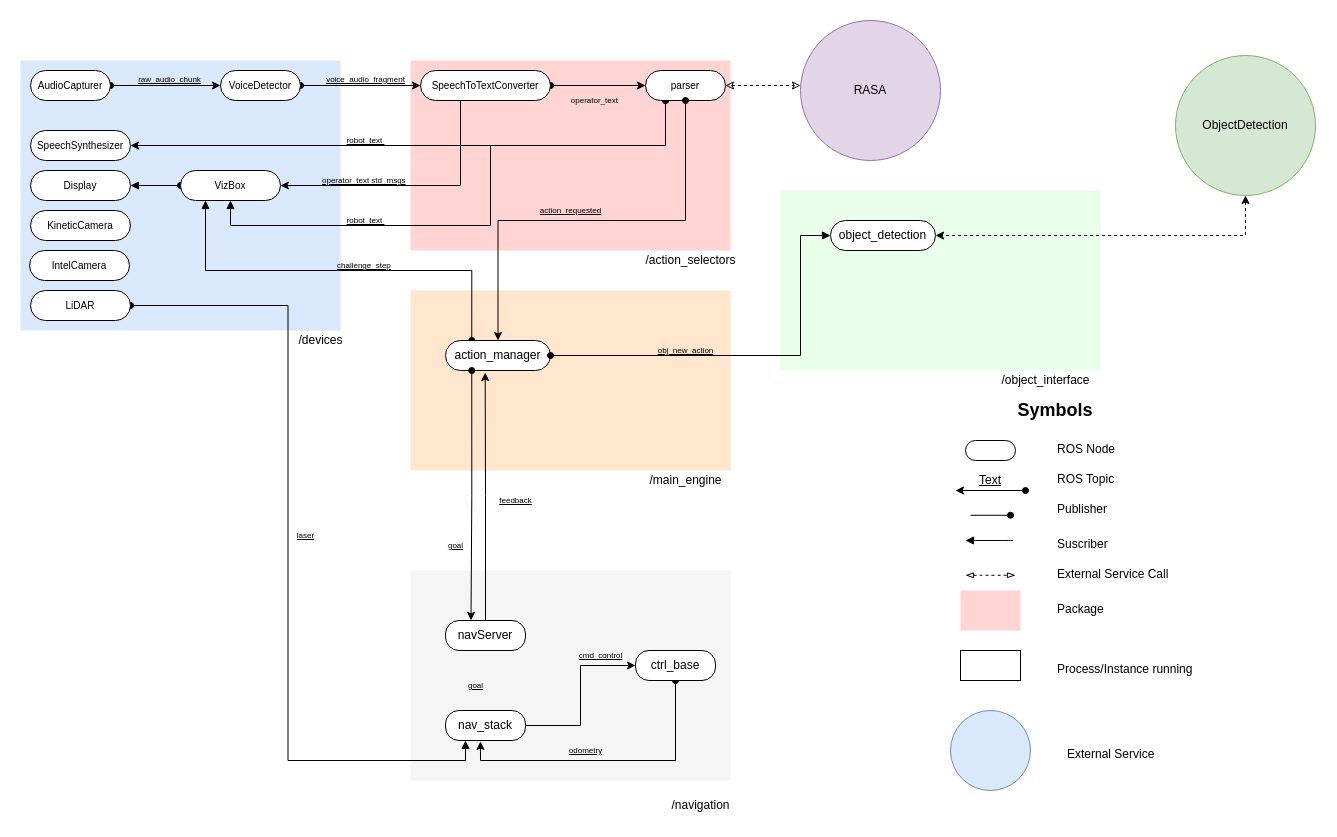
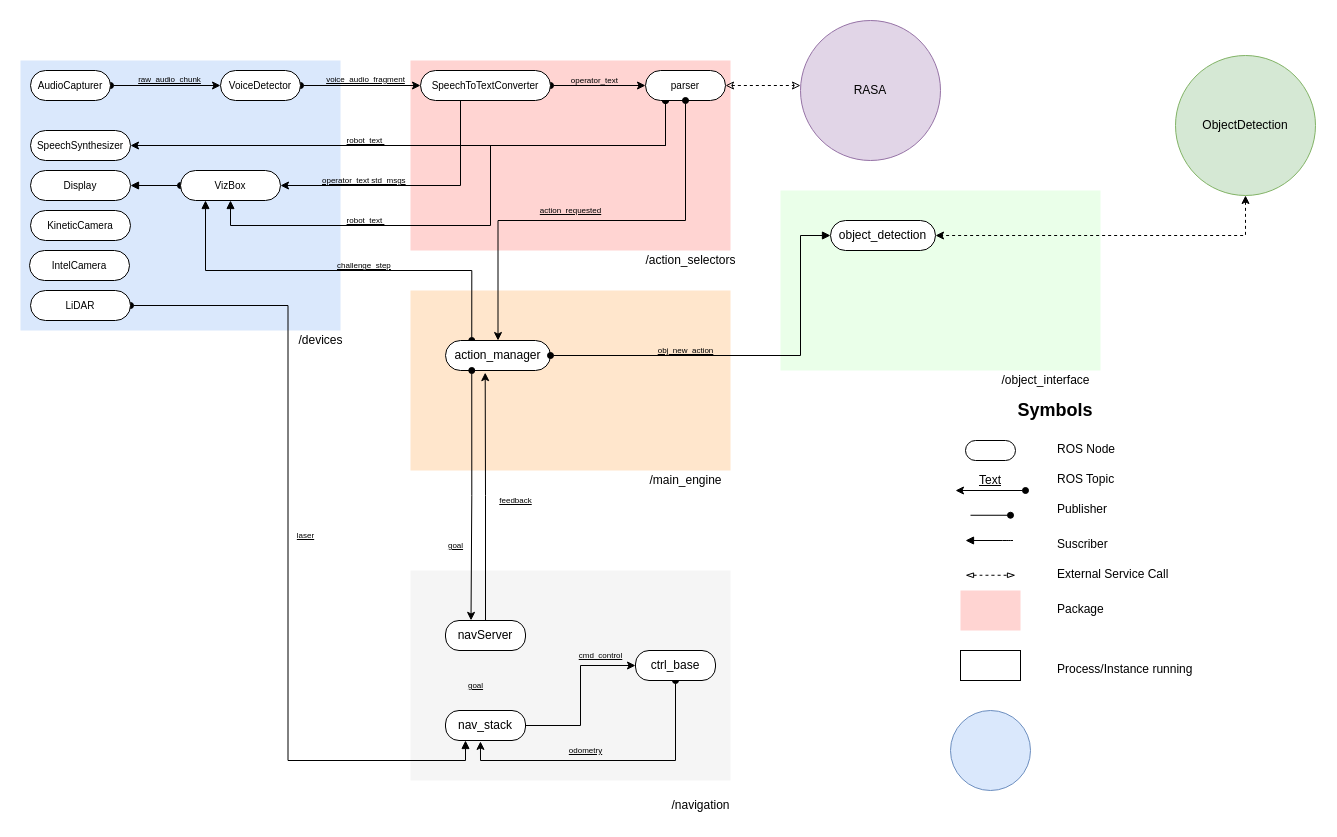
  <mxCell id="0" />
  <mxCell id="1" parent="0" />
  <mxCell id="2" value="&lt;h2&gt;Symbols&lt;/h2&gt;" style="text;html=1;strokeColor=none;fillColor=none;align=center;verticalAlign=middle;whiteSpace=wrap;rounded=0;" parent="1" vertex="1"><mxGeometry x="1035" y="400" width="40" height="20" as="geometry" /></mxCell>
  <mxCell id="3" value="" style="rounded=1;whiteSpace=wrap;html=1;arcSize=50;" parent="1" vertex="1"><mxGeometry x="965" y="440" width="50" height="20" as="geometry" /></mxCell>
  <mxCell id="4" value="ROS Node" style="text;html=1;" parent="1" vertex="1"><mxGeometry x="1055" y="435" width="80" height="30" as="geometry" /></mxCell>
  <mxCell id="5" value="&lt;u&gt;Text&lt;/u&gt;" style="text;html=1;strokeColor=none;fillColor=none;align=center;verticalAlign=middle;whiteSpace=wrap;rounded=0;" parent="1" vertex="1"><mxGeometry x="970" y="470" width="40" height="20" as="geometry" /></mxCell>
  <mxCell id="6" value="ROS Topic" style="text;html=1;" parent="1" vertex="1"><mxGeometry x="1055" y="465" width="80" height="30" as="geometry" /></mxCell>
  <mxCell id="7" value="" style="endArrow=oval;startArrow=classic;html=1;endFill=1;" parent="1" edge="1"><mxGeometry width="50" height="50" relative="1" as="geometry"><mxPoint x="955" y="490" as="sourcePoint" /><mxPoint x="1025" y="490" as="targetPoint" /></mxGeometry></mxCell>
  <mxCell id="8" value="" style="endArrow=oval;html=1;strokeColor=#000000;endFill=1;" parent="1" edge="1"><mxGeometry width="50" height="50" relative="1" as="geometry"><mxPoint x="970" y="514.76" as="sourcePoint" /><mxPoint x="1010" y="514.76" as="targetPoint" /></mxGeometry></mxCell>
  <mxCell id="9" value="Publisher" style="text;html=1;" parent="1" vertex="1"><mxGeometry x="1055" y="495" width="80" height="30" as="geometry" /></mxCell>
  <mxCell id="10" value="" style="endArrow=block;html=1;strokeColor=#000000;endFill=1;" parent="1" edge="1"><mxGeometry width="50" height="50" relative="1" as="geometry"><mxPoint x="1012.5" y="540" as="sourcePoint" /><mxPoint x="965" y="540" as="targetPoint" /><Array as="points"><mxPoint x="1007.5" y="540" /></Array></mxGeometry></mxCell>
  <mxCell id="11" value="Suscriber" style="text;html=1;" parent="1" vertex="1"><mxGeometry x="1055" y="530" width="80" height="30" as="geometry" /></mxCell>
  <mxCell id="12" value="" style="endArrow=blockThin;startArrow=blockThin;html=1;dashed=1;strokeColor=#000000;endFill=0;startFill=0;" parent="1" edge="1"><mxGeometry width="50" height="50" relative="1" as="geometry"><mxPoint x="965" y="574.76" as="sourcePoint" /><mxPoint x="1015" y="574.76" as="targetPoint" /><Array as="points"><mxPoint x="985" y="574.76" /></Array></mxGeometry></mxCell>
  <mxCell id="13" value="External Service Call" style="text;html=1;" parent="1" vertex="1"><mxGeometry x="1055" y="560" width="120" height="30" as="geometry" /></mxCell>
  <mxCell id="14" value="" style="rounded=0;whiteSpace=wrap;html=1;fillColor=#FFD4D2;strokeColor=none;" parent="1" vertex="1"><mxGeometry x="960" y="590" width="60" height="40" as="geometry" /></mxCell>
  <mxCell id="15" value="Package" style="text;html=1;" parent="1" vertex="1"><mxGeometry x="1055" y="595" width="120" height="30" as="geometry" /></mxCell>
  <mxCell id="16" value="" style="rounded=0;whiteSpace=wrap;html=1;" parent="1" vertex="1"><mxGeometry x="960" y="650" width="60" height="30" as="geometry" /></mxCell>
  <mxCell id="17" value="Process/Instance running" style="text;html=1;" parent="1" vertex="1"><mxGeometry x="1055" y="655" width="140" height="20" as="geometry" /></mxCell>
  <mxCell id="18" value="" style="rounded=0;whiteSpace=wrap;html=1;fillColor=#FFD4D2;strokeColor=none;" parent="1" vertex="1"><mxGeometry x="410" y="60" width="320" height="190" as="geometry" /></mxCell>
  <mxCell id="19" value="" style="rounded=0;whiteSpace=wrap;html=1;fillColor=#dae8fc;strokeColor=none;" parent="1" vertex="1"><mxGeometry x="20" y="60" width="320" height="270" as="geometry" /></mxCell>
  <mxCell id="20" value="/devices" style="text;html=1;align=center;verticalAlign=middle;resizable=0;points=[];autosize=1;" parent="1" vertex="1"><mxGeometry x="290" y="330" width="60" height="20" as="geometry" /></mxCell>
  <mxCell id="21" value="/action_selectors" style="text;html=1;align=center;verticalAlign=middle;resizable=0;points=[];autosize=1;" parent="1" vertex="1"><mxGeometry x="635" y="250" width="110" height="20" as="geometry" /></mxCell>
  <mxCell id="22" value="&lt;span style=&quot;font-size: 7px&quot;&gt;&lt;u&gt;&lt;br&gt;&lt;/u&gt;&lt;/span&gt;" style="edgeStyle=orthogonalEdgeStyle;rounded=0;orthogonalLoop=1;jettySize=auto;html=1;entryX=0;entryY=0.5;entryDx=0;entryDy=0;startArrow=oval;startFill=1;exitX=1;exitY=0.5;exitDx=0;exitDy=0;" parent="1" source="23" target="25" edge="1"><mxGeometry relative="1" as="geometry"><mxPoint x="120" y="85" as="sourcePoint" /></mxGeometry></mxCell>
  <mxCell id="23" value="&lt;font style=&quot;font-size: 10px&quot;&gt;AudioCapturer&lt;/font&gt;" style="rounded=1;whiteSpace=wrap;html=1;arcSize=50;" parent="1" vertex="1"><mxGeometry x="30" y="70" width="80" height="30" as="geometry" /></mxCell>
  <mxCell id="24" style="edgeStyle=orthogonalEdgeStyle;rounded=0;orthogonalLoop=1;jettySize=auto;html=1;exitX=1;exitY=0.5;exitDx=0;exitDy=0;entryX=0;entryY=0.5;entryDx=0;entryDy=0;startArrow=oval;startFill=1;fontSize=8;" parent="1" source="25" target="29" edge="1"><mxGeometry relative="1" as="geometry" /></mxCell>
  <mxCell id="25" value="&lt;font style=&quot;font-size: 10px&quot;&gt;VoiceDetector&lt;/font&gt;" style="rounded=1;whiteSpace=wrap;html=1;arcSize=50;" parent="1" vertex="1"><mxGeometry x="220" y="70" width="80" height="30" as="geometry" /></mxCell>
  <mxCell id="26" value="&lt;u&gt;raw_audio_chunk&lt;/u&gt;" style="text;html=1;align=center;verticalAlign=middle;resizable=0;points=[];autosize=1;fontSize=8;" parent="1" vertex="1"><mxGeometry x="129" y="69" width="80" height="20" as="geometry" /></mxCell>
  <mxCell id="27" style="edgeStyle=orthogonalEdgeStyle;rounded=0;orthogonalLoop=1;jettySize=auto;html=1;exitX=1;exitY=0.5;exitDx=0;exitDy=0;entryX=0;entryY=0.5;entryDx=0;entryDy=0;startArrow=oval;startFill=1;fontSize=8;" parent="1" source="29" target="35" edge="1"><mxGeometry relative="1" as="geometry" /></mxCell>
  <mxCell id="28" style="edgeStyle=orthogonalEdgeStyle;rounded=0;orthogonalLoop=1;jettySize=auto;html=1;exitX=0.5;exitY=1;exitDx=0;exitDy=0;entryX=1;entryY=0.5;entryDx=0;entryDy=0;" parent="1" source="29" target="67" edge="1"><mxGeometry relative="1" as="geometry"><Array as="points"><mxPoint x="460" y="100" /><mxPoint x="460" y="185" /></Array></mxGeometry></mxCell>
  <mxCell id="29" value="&lt;font style=&quot;font-size: 10px&quot;&gt;SpeechToTextConverter&lt;/font&gt;" style="rounded=1;whiteSpace=wrap;html=1;arcSize=50;" parent="1" vertex="1"><mxGeometry x="420" y="70" width="130" height="30" as="geometry" /></mxCell>
  <mxCell id="30" value="&lt;u&gt;voice_audio_fragment&lt;/u&gt;" style="text;html=1;align=center;verticalAlign=middle;resizable=0;points=[];autosize=1;fontSize=8;" parent="1" vertex="1"><mxGeometry x="320" y="69" width="90" height="20" as="geometry" /></mxCell>
  <mxCell id="31" style="edgeStyle=orthogonalEdgeStyle;rounded=0;orthogonalLoop=1;jettySize=auto;html=1;exitX=1;exitY=0.5;exitDx=0;exitDy=0;dashed=1;startArrow=classic;startFill=0;endArrow=classic;endFill=0;" parent="1" source="35" edge="1"><mxGeometry relative="1" as="geometry"><mxPoint x="800" y="85" as="targetPoint" /></mxGeometry></mxCell>
  <mxCell id="32" style="edgeStyle=orthogonalEdgeStyle;rounded=0;orthogonalLoop=1;jettySize=auto;html=1;exitX=0.25;exitY=1;exitDx=0;exitDy=0;entryX=1;entryY=0.5;entryDx=0;entryDy=0;startArrow=oval;startFill=1;endArrow=classic;endFill=1;" parent="1" source="35" target="46" edge="1"><mxGeometry relative="1" as="geometry"><Array as="points"><mxPoint x="665" y="145" /></Array></mxGeometry></mxCell>
  <mxCell id="33" value="&lt;br&gt;" style="text;html=1;align=center;verticalAlign=middle;resizable=0;points=[];labelBackgroundColor=#ffffff;" parent="32" vertex="1" connectable="0"><mxGeometry x="0.517" y="2" relative="1" as="geometry"><mxPoint as="offset" /></mxGeometry></mxCell>
  <mxCell id="34" style="edgeStyle=orthogonalEdgeStyle;rounded=0;orthogonalLoop=1;jettySize=auto;html=1;exitX=0.25;exitY=1;exitDx=0;exitDy=0;entryX=0.5;entryY=1;entryDx=0;entryDy=0;startArrow=oval;startFill=1;endArrow=block;endFill=1;" parent="1" source="35" target="67" edge="1"><mxGeometry relative="1" as="geometry"><mxPoint x="665" y="105" as="sourcePoint" /><mxPoint x="230" y="205" as="targetPoint" /><Array as="points"><mxPoint x="665" y="145" /><mxPoint x="490" y="145" /><mxPoint x="490" y="225" /><mxPoint x="230" y="225" /></Array></mxGeometry></mxCell>
  <mxCell id="35" value="&lt;font style=&quot;font-size: 10px&quot;&gt;parser&lt;/font&gt;" style="rounded=1;whiteSpace=wrap;html=1;arcSize=50;" parent="1" vertex="1"><mxGeometry x="645" y="70" width="80" height="30" as="geometry" /></mxCell>
- <mxCell id="36" value="&lt;span style=&quot;text-align: left&quot;&gt;operator_text&amp;nbsp;&lt;/span&gt;" style="text;html=1;align=center;verticalAlign=middle;resizable=0;points=[];autosize=1;fontSize=8;" parent="1" vertex="1"><mxGeometry x="565" y="90" width="60" height="20" as="geometry" /></mxCell>
+ <mxCell id="36" value="&lt;span style=&quot;text-align: left&quot;&gt;operator_text&amp;nbsp;&lt;/span&gt;" style="text;html=1;align=center;verticalAlign=middle;resizable=0;points=[];autosize=1;fontSize=8;" parent="1" vertex="1"><mxGeometry x="565" y="70" width="60" height="20" as="geometry" /></mxCell>
  <mxCell id="37" value="" style="ellipse;whiteSpace=wrap;html=1;aspect=fixed;fillColor=#dae8fc;strokeColor=#6c8ebf;" parent="1" vertex="1"><mxGeometry x="950" y="710" width="80" height="80" as="geometry" /></mxCell>
- <mxCell id="38" value="External Service" style="text;html=1;" parent="1" vertex="1"><mxGeometry x="1065" y="740" width="140" height="20" as="geometry" /></mxCell>
  <mxCell id="39" value="" style="rounded=0;whiteSpace=wrap;html=1;fillColor=#FFE6CC;strokeColor=none;" parent="1" vertex="1"><mxGeometry x="410" y="290" width="320" height="180" as="geometry" /></mxCell>
  <mxCell id="40" value="/main_engine" style="text;html=1;align=center;verticalAlign=middle;resizable=0;points=[];autosize=1;" parent="1" vertex="1"><mxGeometry x="640" y="470" width="90" height="20" as="geometry" /></mxCell>
  <mxCell id="41" style="edgeStyle=orthogonalEdgeStyle;rounded=0;orthogonalLoop=1;jettySize=auto;html=1;exitX=0.25;exitY=0;exitDx=0;exitDy=0;entryX=0.25;entryY=1;entryDx=0;entryDy=0;startArrow=oval;startFill=1;endArrow=block;endFill=1;" parent="1" source="42" target="67" edge="1"><mxGeometry relative="1" as="geometry" /></mxCell>
  <mxCell id="42" value="action_manager" style="rounded=1;whiteSpace=wrap;html=1;arcSize=50;" parent="1" vertex="1"><mxGeometry x="445" y="340" width="105" height="30" as="geometry" /></mxCell>
  <mxCell id="43" value="&lt;u&gt;action_requested&lt;/u&gt;" style="text;html=1;align=center;verticalAlign=middle;resizable=0;points=[];autosize=1;fontSize=8;" parent="1" vertex="1"><mxGeometry x="530" y="200" width="80" height="20" as="geometry" /></mxCell>
  <mxCell id="44" style="edgeStyle=orthogonalEdgeStyle;rounded=0;orthogonalLoop=1;jettySize=auto;html=1;exitX=0.5;exitY=1;exitDx=0;exitDy=0;entryX=0.5;entryY=0;entryDx=0;entryDy=0;startArrow=oval;startFill=1;" parent="1" source="35" target="42" edge="1"><mxGeometry relative="1" as="geometry"><mxPoint x="485" y="270" as="targetPoint" /></mxGeometry></mxCell>
  <mxCell id="45" value="RASA" style="ellipse;whiteSpace=wrap;html=1;aspect=fixed;fillColor=#e1d5e7;strokeColor=#9673a6;" parent="1" vertex="1"><mxGeometry x="800" y="20" width="140" height="140" as="geometry" /></mxCell>
  <mxCell id="46" value="&lt;font style=&quot;font-size: 10px&quot;&gt;SpeechSynthesizer&lt;/font&gt;" style="rounded=1;whiteSpace=wrap;html=1;arcSize=50;" parent="1" vertex="1"><mxGeometry x="30" y="130" width="100" height="30" as="geometry" /></mxCell>
  <mxCell id="47" value="&lt;u&gt;robot_text&amp;nbsp;&lt;/u&gt;" style="text;html=1;align=center;verticalAlign=middle;resizable=0;points=[];autosize=1;fontSize=8;" parent="1" vertex="1"><mxGeometry x="340" y="130" width="50" height="20" as="geometry" /></mxCell>
  <mxCell id="48" value="&lt;span style=&quot;font-size: 10px&quot;&gt;IntelCamera&lt;/span&gt;" style="rounded=1;whiteSpace=wrap;html=1;arcSize=50;" parent="1" vertex="1"><mxGeometry x="29" y="250" width="100" height="30" as="geometry" /></mxCell>
  <mxCell id="49" value="&lt;span style=&quot;font-size: 10px&quot;&gt;KineticCamera&lt;/span&gt;" style="rounded=1;whiteSpace=wrap;html=1;arcSize=50;" parent="1" vertex="1"><mxGeometry x="30" y="210" width="100" height="30" as="geometry" /></mxCell>
  <mxCell id="50" value="" style="rounded=0;whiteSpace=wrap;html=1;fillColor=#f5f5f5;strokeColor=none;fontColor=#333333;" parent="1" vertex="1"><mxGeometry x="410" y="570" width="320" height="210" as="geometry" /></mxCell>
  <mxCell id="51" value="/navigation" style="text;html=1;align=center;verticalAlign=middle;resizable=0;points=[];autosize=1;" parent="1" vertex="1"><mxGeometry x="665" y="795" width="70" height="20" as="geometry" /></mxCell>
  <mxCell id="52" style="edgeStyle=orthogonalEdgeStyle;rounded=0;orthogonalLoop=1;jettySize=auto;html=1;exitX=1;exitY=0.5;exitDx=0;exitDy=0;entryX=0;entryY=0.5;entryDx=0;entryDy=0;" parent="1" source="53" target="55" edge="1"><mxGeometry relative="1" as="geometry" /></mxCell>
  <mxCell id="53" value="nav_stack" style="rounded=1;whiteSpace=wrap;html=1;arcSize=45;" parent="1" vertex="1"><mxGeometry x="445" y="710" width="80" height="30" as="geometry" /></mxCell>
  <mxCell id="54" style="edgeStyle=orthogonalEdgeStyle;rounded=0;orthogonalLoop=1;jettySize=auto;html=1;exitX=0.5;exitY=1;exitDx=0;exitDy=0;entryX=0.437;entryY=1.03;entryDx=0;entryDy=0;entryPerimeter=0;startArrow=oval;startFill=1;" parent="1" source="55" target="53" edge="1"><mxGeometry relative="1" as="geometry" /></mxCell>
  <mxCell id="55" value="ctrl_base" style="rounded=1;whiteSpace=wrap;html=1;arcSize=45;" parent="1" vertex="1"><mxGeometry x="635" y="650" width="80" height="30" as="geometry" /></mxCell>
  <mxCell id="56" value="&lt;u&gt;cmd_control&lt;br&gt;&lt;/u&gt;" style="text;html=1;align=center;verticalAlign=middle;resizable=0;points=[];autosize=1;fontSize=8;" parent="1" vertex="1"><mxGeometry x="570" y="645" width="60" height="20" as="geometry" /></mxCell>
  <mxCell id="57" value="&lt;u&gt;goal&lt;/u&gt;" style="text;html=1;align=center;verticalAlign=middle;resizable=0;points=[];autosize=1;fontSize=8;" parent="1" vertex="1"><mxGeometry x="440" y="540" width="30" height="10" as="geometry" /></mxCell>
  <mxCell id="58" value="&lt;u&gt;feedback&lt;/u&gt;" style="text;html=1;align=center;verticalAlign=middle;resizable=0;points=[];autosize=1;fontSize=8;" parent="1" vertex="1"><mxGeometry x="490" y="495" width="50" height="10" as="geometry" /></mxCell>
  <mxCell id="59" style="edgeStyle=orthogonalEdgeStyle;rounded=0;orthogonalLoop=1;jettySize=auto;html=1;exitX=0.5;exitY=0;exitDx=0;exitDy=0;entryX=0.378;entryY=1.07;entryDx=0;entryDy=0;entryPerimeter=0;" edge="1" parent="1" source="60" target="42"><mxGeometry relative="1" as="geometry" /></mxCell>
  <mxCell id="60" value="navServer" style="rounded=1;whiteSpace=wrap;html=1;arcSize=45;" parent="1" vertex="1"><mxGeometry x="445" y="620" width="80" height="30" as="geometry" /></mxCell>
  <mxCell id="61" style="edgeStyle=orthogonalEdgeStyle;rounded=0;orthogonalLoop=1;jettySize=auto;html=1;exitX=0.25;exitY=1;exitDx=0;exitDy=0;entryX=0.319;entryY=-0.004;entryDx=0;entryDy=0;entryPerimeter=0;startArrow=oval;startFill=1;" parent="1" source="42" target="60" edge="1"><mxGeometry relative="1" as="geometry"><Array as="points"><mxPoint x="471" y="495" /><mxPoint x="471" y="495" /></Array></mxGeometry></mxCell>
  <mxCell id="62" value="&lt;u&gt;odometry&lt;br&gt;&lt;/u&gt;" style="text;html=1;align=center;verticalAlign=middle;resizable=0;points=[];autosize=1;fontSize=8;" parent="1" vertex="1"><mxGeometry x="560" y="740" width="50" height="20" as="geometry" /></mxCell>
  <mxCell id="63" value="&lt;u&gt;goal&lt;br&gt;&lt;/u&gt;" style="text;html=1;align=center;verticalAlign=middle;resizable=0;points=[];autosize=1;fontSize=8;" parent="1" vertex="1"><mxGeometry x="460" y="675" width="30" height="20" as="geometry" /></mxCell>
  <mxCell id="64" value="ObjectDetection" style="ellipse;whiteSpace=wrap;html=1;aspect=fixed;fillColor=#d5e8d4;strokeColor=#82b366;" parent="1" vertex="1"><mxGeometry x="1175" y="55" width="140" height="140" as="geometry" /></mxCell>
  <mxCell id="65" value="&lt;span style=&quot;font-size: 10px&quot;&gt;Display&lt;/span&gt;" style="rounded=1;whiteSpace=wrap;html=1;arcSize=50;" parent="1" vertex="1"><mxGeometry x="30" y="170" width="100" height="30" as="geometry" /></mxCell>
  <mxCell id="66" style="edgeStyle=orthogonalEdgeStyle;rounded=0;orthogonalLoop=1;jettySize=auto;html=1;exitX=0;exitY=0.5;exitDx=0;exitDy=0;entryX=1;entryY=0.5;entryDx=0;entryDy=0;startArrow=oval;startFill=1;endArrow=block;endFill=1;" parent="1" source="67" target="65" edge="1"><mxGeometry relative="1" as="geometry" /></mxCell>
  <mxCell id="67" value="&lt;span style=&quot;font-size: 10px&quot;&gt;VizBox&lt;/span&gt;" style="rounded=1;whiteSpace=wrap;html=1;arcSize=50;" parent="1" vertex="1"><mxGeometry x="180" y="170" width="100" height="30" as="geometry" /></mxCell>
  <mxCell id="68" value="&lt;font style=&quot;font-size: 8px&quot;&gt;&lt;u&gt;operator_text std_msgs&lt;br&gt;&lt;/u&gt;&lt;br&gt;&lt;/font&gt;" style="text;html=1;" parent="1" vertex="1"><mxGeometry x="320" y="165" width="190" height="30" as="geometry" /></mxCell>
  <mxCell id="69" value="&lt;u&gt;robot_text&amp;nbsp;&lt;/u&gt;" style="text;html=1;align=center;verticalAlign=middle;resizable=0;points=[];autosize=1;fontSize=8;" parent="1" vertex="1"><mxGeometry x="340" y="210" width="50" height="20" as="geometry" /></mxCell>
  <mxCell id="70" value="&lt;font style=&quot;font-size: 8px&quot;&gt;&lt;u&gt;challenge_step&lt;/u&gt;&lt;/font&gt;" style="text;html=1;" parent="1" vertex="1"><mxGeometry x="335" y="250" width="110" height="30" as="geometry" /></mxCell>
  <mxCell id="71" style="edgeStyle=orthogonalEdgeStyle;rounded=0;orthogonalLoop=1;jettySize=auto;html=1;exitX=1;exitY=0.5;exitDx=0;exitDy=0;entryX=0.25;entryY=1;entryDx=0;entryDy=0;startArrow=oval;startFill=1;endArrow=block;endFill=1;" parent="1" source="72" target="53" edge="1"><mxGeometry relative="1" as="geometry" /></mxCell>
  <mxCell id="72" value="&lt;span style=&quot;font-size: 10px&quot;&gt;LiDAR&lt;/span&gt;" style="rounded=1;whiteSpace=wrap;html=1;arcSize=50;" parent="1" vertex="1"><mxGeometry x="30" y="290" width="100" height="30" as="geometry" /></mxCell>
  <mxCell id="73" value="&lt;u&gt;laser&lt;/u&gt;" style="text;html=1;align=center;verticalAlign=middle;resizable=0;points=[];autosize=1;fontSize=8;" parent="1" vertex="1"><mxGeometry x="290" y="525" width="30" height="20" as="geometry" /></mxCell>
  <mxCell id="74" value="" style="rounded=0;whiteSpace=wrap;html=1;fillColor=#EAFFE9;strokeColor=none;" parent="1" vertex="1"><mxGeometry x="780" y="190" width="320" height="180" as="geometry" /></mxCell>
  <mxCell id="75" value="/object_interface" style="text;html=1;align=center;verticalAlign=middle;resizable=0;points=[];autosize=1;" parent="1" vertex="1"><mxGeometry x="995" y="370" width="100" height="20" as="geometry" /></mxCell>
  <mxCell id="76" value="object_detection" style="rounded=1;whiteSpace=wrap;html=1;arcSize=50;" parent="1" vertex="1"><mxGeometry x="830" y="220" width="105" height="30" as="geometry" /></mxCell>
  <mxCell id="77" style="edgeStyle=orthogonalEdgeStyle;rounded=0;orthogonalLoop=1;jettySize=auto;html=1;exitX=1;exitY=0.5;exitDx=0;exitDy=0;entryX=0;entryY=0.5;entryDx=0;entryDy=0;startArrow=oval;startFill=1;endArrow=block;endFill=1;" parent="1" source="42" target="76" edge="1"><mxGeometry relative="1" as="geometry"><mxPoint x="600" y="355" as="targetPoint" /><Array as="points"><mxPoint x="800" y="355" /></Array></mxGeometry></mxCell>
  <mxCell id="78" value="&lt;u&gt;obj_new_action&lt;br&gt;&lt;/u&gt;" style="text;html=1;align=center;verticalAlign=middle;resizable=0;points=[];autosize=1;fontSize=8;" parent="1" vertex="1"><mxGeometry x="650" y="345" width="70" height="10" as="geometry" /></mxCell>
  <mxCell id="79" style="edgeStyle=orthogonalEdgeStyle;rounded=0;orthogonalLoop=1;jettySize=auto;html=1;exitX=0.5;exitY=1;exitDx=0;exitDy=0;entryX=1;entryY=0.5;entryDx=0;entryDy=0;startArrow=classic;startFill=1;endArrow=classic;endFill=1;dashed=1;" parent="1" source="64" target="76" edge="1"><mxGeometry relative="1" as="geometry" /></mxCell>
